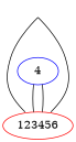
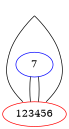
  graph {
    123456 [color=red]
    X [style=invis]
-   7 [color=blue label=4]
+   7 [color=blue]
    subgraph sub_1 {
      rank=sink
      123456
    }
    X -- 123456 [headport=nw tailclip=false]
    X -- 123456 [headport=ne tailclip=false]
    X -- 7 [style=invis]
    7 -- 123456 [weight=2]
    7 -- 123456 [weight=2]
  }
